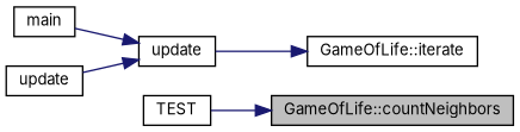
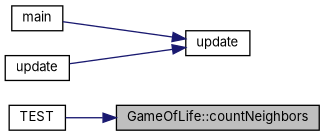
  digraph {
    fontname=Inter
    rankdir=RL
    node [color=black fillcolor=white fontname=Inter fontsize=10 shape=record style=filled]
    edge [color=midnightblue dir=back fontname=Inter fontsize=10 labelfontname=Helvetica labelfontsize=10 style=solid]
    n1 [fillcolor=grey75 fontcolor=black height=0.2 label="GameOfLife::countNeighbors" width=0.4]
    n2 [height=0.2 label=TEST width=0.4]
-   n3 [height=0.2 label="GameOfLife::iterate" width=0.4]
    n4 [height=0.2 label=update width=0.4]
    n5 [height=0.2 label=main width=0.4]
    n6 [height=0.2 label=update width=0.4]
    n1 -> n2
-   n3 -> n4
    n4 -> n5
    n4 -> n6
  }
